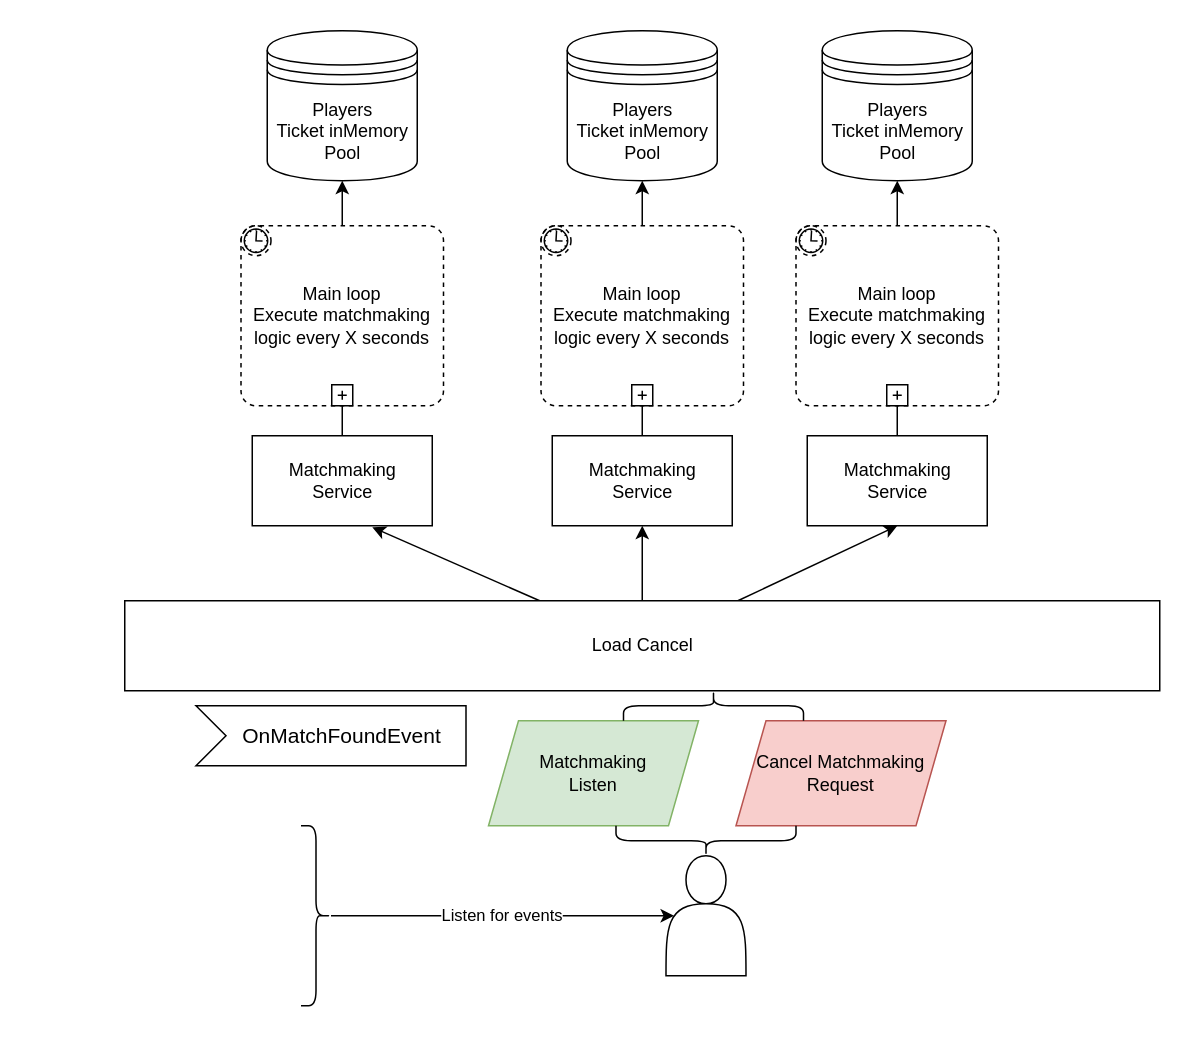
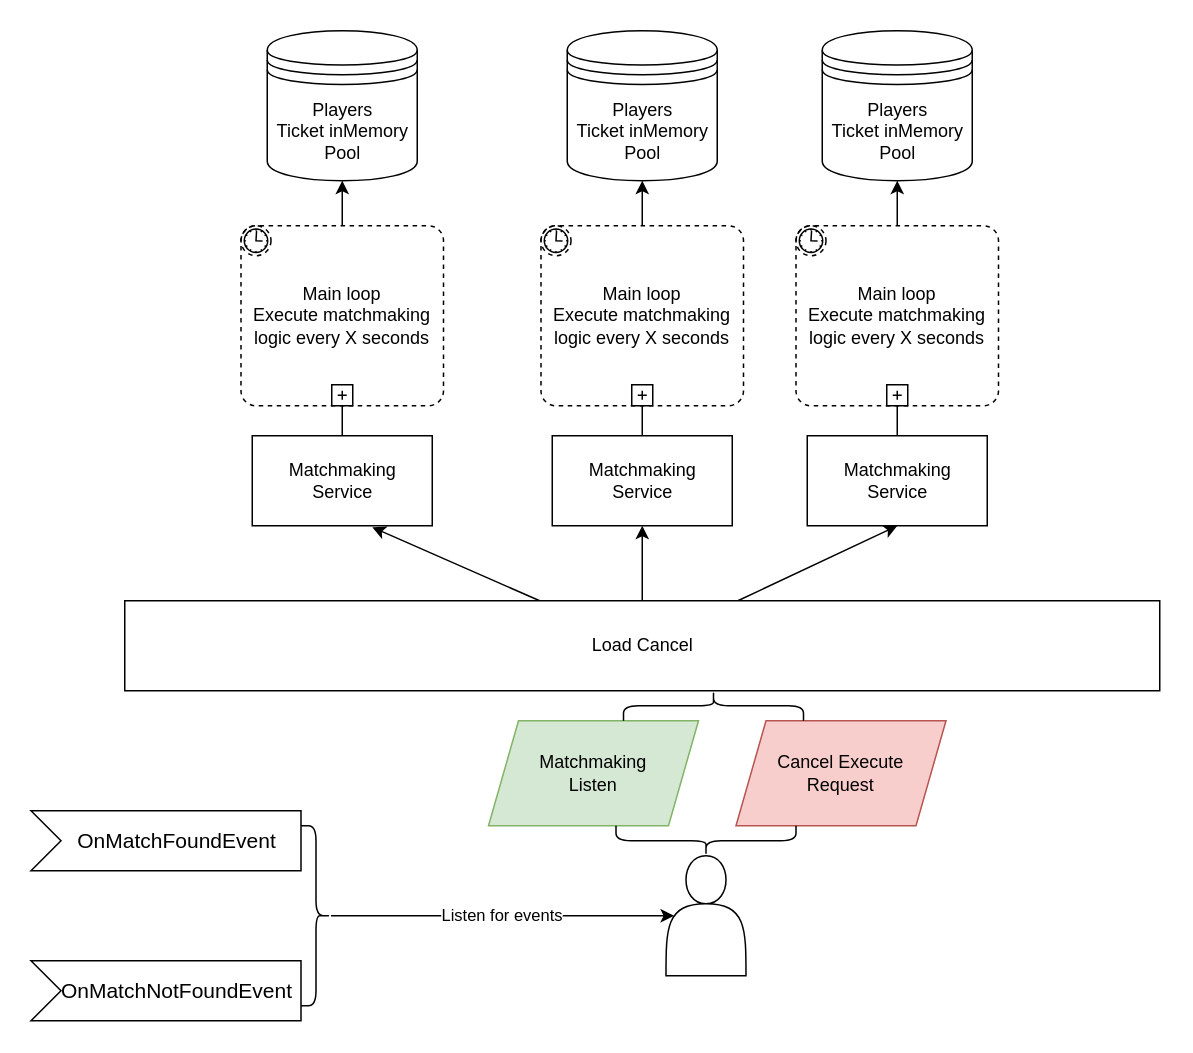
  <mxCell id="0" />
  <mxCell id="1" parent="0" />
  <mxCell id="2" style="edgeStyle=none;html=1;startArrow=none;" edge="1" parent="1" source="20" target="4"><mxGeometry relative="1" as="geometry" /></mxCell>
  <mxCell id="3" value="Matchmaking&lt;br&gt;Service" style="rounded=0;whiteSpace=wrap;html=1;" vertex="1" parent="1"><mxGeometry x="167.5" y="290" width="120" height="60" as="geometry" /></mxCell>
  <mxCell id="4" value="Players&lt;br&gt;Ticket inMemory Pool" style="shape=datastore;whiteSpace=wrap;html=1;" vertex="1" parent="1"><mxGeometry x="177.5" y="20" width="100" height="100" as="geometry" /></mxCell>
  <mxCell id="5" style="html=1;entryX=0.667;entryY=1.017;entryDx=0;entryDy=0;entryPerimeter=0;elbow=vertical;" edge="1" parent="1" source="8" target="3"><mxGeometry relative="1" as="geometry" /></mxCell>
  <mxCell id="6" style="html=1;entryX=0.5;entryY=1;entryDx=0;entryDy=0;" edge="1" parent="1" source="8" target="22"><mxGeometry relative="1" as="geometry" /></mxCell>
  <mxCell id="7" style="html=1;entryX=0.5;entryY=1;entryDx=0;entryDy=0;" edge="1" parent="1" source="8" target="27"><mxGeometry relative="1" as="geometry" /></mxCell>
  <mxCell id="8" value="Load Cancel" style="rounded=0;whiteSpace=wrap;html=1;" vertex="1" parent="1"><mxGeometry x="82.5" y="400" width="690" height="60" as="geometry" /></mxCell>
  <mxCell id="9" value="" style="group" vertex="1" connectable="0" parent="1"><mxGeometry x="20" y="460" width="610" height="220" as="geometry" /></mxCell>
  <mxCell id="10" value="" style="shape=actor;whiteSpace=wrap;html=1;" vertex="1" parent="9"><mxGeometry x="423.33" y="110" width="53.34" height="80" as="geometry" /></mxCell>
- <mxCell id="11" value="OnMatchFoundEvent" style="html=1;shape=mxgraph.infographic.ribbonSimple;notch1=20;notch2=0;align=center;verticalAlign=middle;fontSize=14;fontStyle=0;fillColor=#FFFFFF;flipH=0;spacingRight=0;spacingLeft=14;" vertex="1" parent="9"><mxGeometry x="110" y="10" width="180" height="40" as="geometry" /></mxCell>
+ <mxCell id="11" value="OnMatchFoundEvent" style="html=1;shape=mxgraph.infographic.ribbonSimple;notch1=20;notch2=0;align=center;verticalAlign=middle;fontSize=14;fontStyle=0;fillColor=#FFFFFF;flipH=0;spacingRight=0;spacingLeft=14;" vertex="1" parent="9"><mxGeometry y="80" width="180" height="40" as="geometry" /></mxCell>
+ <mxCell id="12" value="OnMatchNotFoundEvent" style="html=1;shape=mxgraph.infographic.ribbonSimple;notch1=20;notch2=0;align=center;verticalAlign=middle;fontSize=14;fontStyle=0;fillColor=#FFFFFF;flipH=0;spacingRight=0;spacingLeft=14;" vertex="1" parent="9"><mxGeometry y="180" width="180" height="40" as="geometry" /></mxCell>
  <mxCell id="13" value="Matchmaking&lt;br&gt;Listen" style="shape=parallelogram;perimeter=parallelogramPerimeter;whiteSpace=wrap;html=1;fixedSize=1;fillColor=#d5e8d4;strokeColor=#82b366;" vertex="1" parent="9"><mxGeometry x="305" y="20" width="140" height="70" as="geometry" /></mxCell>
- <mxCell id="14" value="Cancel Matchmaking&lt;br&gt;Request" style="shape=parallelogram;perimeter=parallelogramPerimeter;whiteSpace=wrap;html=1;fixedSize=1;fillColor=#f8cecc;strokeColor=#b85450;" vertex="1" parent="9"><mxGeometry x="470" y="20" width="140" height="70" as="geometry" /></mxCell>
+ <mxCell id="14" value="Cancel Execute&lt;br&gt;Request" style="shape=parallelogram;perimeter=parallelogramPerimeter;whiteSpace=wrap;html=1;fixedSize=1;fillColor=#f8cecc;strokeColor=#b85450;" vertex="1" parent="9"><mxGeometry x="470" y="20" width="140" height="70" as="geometry" /></mxCell>
  <mxCell id="15" value="" style="shape=curlyBracket;whiteSpace=wrap;html=1;rounded=1;labelPosition=left;verticalLabelPosition=middle;align=right;verticalAlign=middle;rotation=90;" vertex="1" parent="9"><mxGeometry x="445" y="-50" width="20" height="120" as="geometry" /></mxCell>
  <mxCell id="16" value="Listen for events" style="edgeStyle=none;html=1;entryX=0.1;entryY=0.5;entryDx=0;entryDy=0;entryPerimeter=0;" edge="1" parent="9" source="17" target="10"><mxGeometry relative="1" as="geometry" /></mxCell>
  <mxCell id="17" value="" style="shape=curlyBracket;whiteSpace=wrap;html=1;rounded=1;flipH=1;labelPosition=right;verticalLabelPosition=middle;align=left;verticalAlign=middle;" vertex="1" parent="9"><mxGeometry x="180" y="90" width="20" height="120" as="geometry" /></mxCell>
  <mxCell id="18" value="" style="shape=curlyBracket;whiteSpace=wrap;html=1;rounded=1;flipH=1;labelPosition=right;verticalLabelPosition=middle;align=left;verticalAlign=middle;rotation=90;size=0.5;" vertex="1" parent="9"><mxGeometry x="440" y="40" width="20" height="120" as="geometry" /></mxCell>
  <mxCell id="19" value="" style="edgeStyle=none;html=1;endArrow=none;" edge="1" parent="1" source="3" target="20"><mxGeometry relative="1" as="geometry"><mxPoint x="235" y="290" as="sourcePoint" /><mxPoint x="235" y="170" as="targetPoint" /></mxGeometry></mxCell>
  <mxCell id="20" value="Main loop&lt;br&gt;Execute matchmaking logic every X seconds" style="points=[[0.25,0,0],[0.5,0,0],[0.75,0,0],[1,0.25,0],[1,0.5,0],[1,0.75,0],[0.75,1,0],[0.5,1,0],[0.25,1,0],[0,0.75,0],[0,0.5,0],[0,0.25,0]];shape=mxgraph.bpmn.task;whiteSpace=wrap;rectStyle=rounded;size=10;html=1;taskMarker=abstract;bpmnShapeType=subprocess;isLoopSub=1;outline=eventNonint;symbol=timer;" vertex="1" parent="1"><mxGeometry x="160" y="150" width="135" height="120" as="geometry" /></mxCell>
  <mxCell id="21" style="edgeStyle=none;html=1;startArrow=none;" edge="1" parent="1" source="25" target="23"><mxGeometry relative="1" as="geometry" /></mxCell>
  <mxCell id="22" value="Matchmaking&lt;br&gt;Service" style="rounded=0;whiteSpace=wrap;html=1;" vertex="1" parent="1"><mxGeometry x="367.5" y="290" width="120" height="60" as="geometry" /></mxCell>
  <mxCell id="23" value="Players&lt;br&gt;Ticket inMemory Pool" style="shape=datastore;whiteSpace=wrap;html=1;" vertex="1" parent="1"><mxGeometry x="377.5" y="20" width="100" height="100" as="geometry" /></mxCell>
  <mxCell id="24" value="" style="edgeStyle=none;html=1;endArrow=none;" edge="1" parent="1" source="22" target="25"><mxGeometry relative="1" as="geometry"><mxPoint x="435" y="290" as="sourcePoint" /><mxPoint x="435" y="170" as="targetPoint" /></mxGeometry></mxCell>
  <mxCell id="25" value="Main loop&lt;br&gt;Execute matchmaking logic every X seconds" style="points=[[0.25,0,0],[0.5,0,0],[0.75,0,0],[1,0.25,0],[1,0.5,0],[1,0.75,0],[0.75,1,0],[0.5,1,0],[0.25,1,0],[0,0.75,0],[0,0.5,0],[0,0.25,0]];shape=mxgraph.bpmn.task;whiteSpace=wrap;rectStyle=rounded;size=10;html=1;taskMarker=abstract;bpmnShapeType=subprocess;isLoopSub=1;outline=eventNonint;symbol=timer;" vertex="1" parent="1"><mxGeometry x="360" y="150" width="135" height="120" as="geometry" /></mxCell>
  <mxCell id="26" style="edgeStyle=none;html=1;startArrow=none;" edge="1" parent="1" source="30" target="28"><mxGeometry relative="1" as="geometry" /></mxCell>
  <mxCell id="27" value="Matchmaking&lt;br&gt;Service" style="rounded=0;whiteSpace=wrap;html=1;" vertex="1" parent="1"><mxGeometry x="537.5" y="290" width="120" height="60" as="geometry" /></mxCell>
  <mxCell id="28" value="Players&lt;br&gt;Ticket inMemory Pool" style="shape=datastore;whiteSpace=wrap;html=1;" vertex="1" parent="1"><mxGeometry x="547.5" y="20" width="100" height="100" as="geometry" /></mxCell>
  <mxCell id="29" value="" style="edgeStyle=none;html=1;endArrow=none;" edge="1" parent="1" source="27" target="30"><mxGeometry relative="1" as="geometry"><mxPoint x="605" y="290" as="sourcePoint" /><mxPoint x="605" y="170" as="targetPoint" /></mxGeometry></mxCell>
  <mxCell id="30" value="Main loop&lt;br&gt;Execute matchmaking logic every X seconds" style="points=[[0.25,0,0],[0.5,0,0],[0.75,0,0],[1,0.25,0],[1,0.5,0],[1,0.75,0],[0.75,1,0],[0.5,1,0],[0.25,1,0],[0,0.75,0],[0,0.5,0],[0,0.25,0]];shape=mxgraph.bpmn.task;whiteSpace=wrap;rectStyle=rounded;size=10;html=1;taskMarker=abstract;bpmnShapeType=subprocess;isLoopSub=1;outline=eventNonint;symbol=timer;" vertex="1" parent="1"><mxGeometry x="530" y="150" width="135" height="120" as="geometry" /></mxCell>
